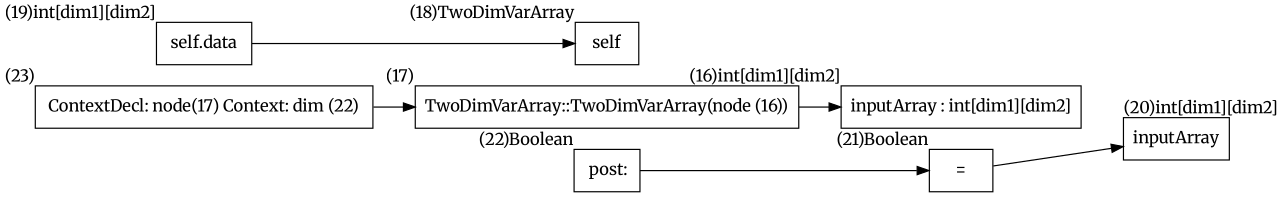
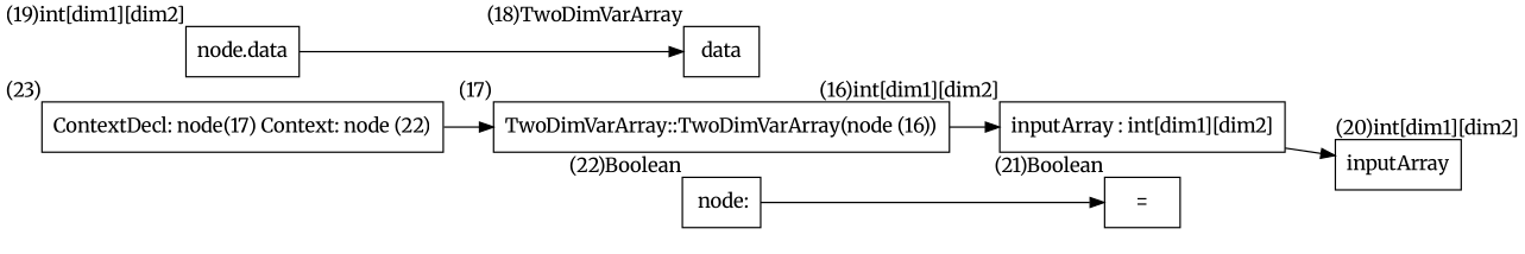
  digraph {
    fontname=Merriweather
    rankdir=LR
    node [fontname=Merriweather shape=box]
    edge [fontname=Merriweather]
-   n1 [label="ContextDecl: node(17) Context: dim (22)" xlabel="(23)"]
+   n1 [label="ContextDecl: node(17) Context: node (22)" xlabel="(23)"]
    n2 [label="TwoDimVarArray::TwoDimVarArray(node (16))" xlabel="(17)"]
    n3 [label="inputArray : int[dim1][dim2]" xlabel="(16)int[dim1][dim2]"]
-   n4 [label=" post:" xlabel="(22)Boolean"]
+   n4 [label=" node:" xlabel="(22)Boolean"]
    n5 [label="=" xlabel="(21)Boolean"]
    n6 [label=inputArray xlabel="(20)int[dim1][dim2]"]
-   n7 [label="self.data" xlabel="(19)int[dim1][dim2]"]
-   n8 [label=self xlabel="(18)TwoDimVarArray"]
+   n7 [label="node.data" xlabel="(19)int[dim1][dim2]"]
+   n8 [label=data xlabel="(18)TwoDimVarArray"]
    n1 -> n2
    n2 -> n3
    n4 -> n5
-   n5 -> n6
+   n3 -> n6
    n7 -> n8
  }
